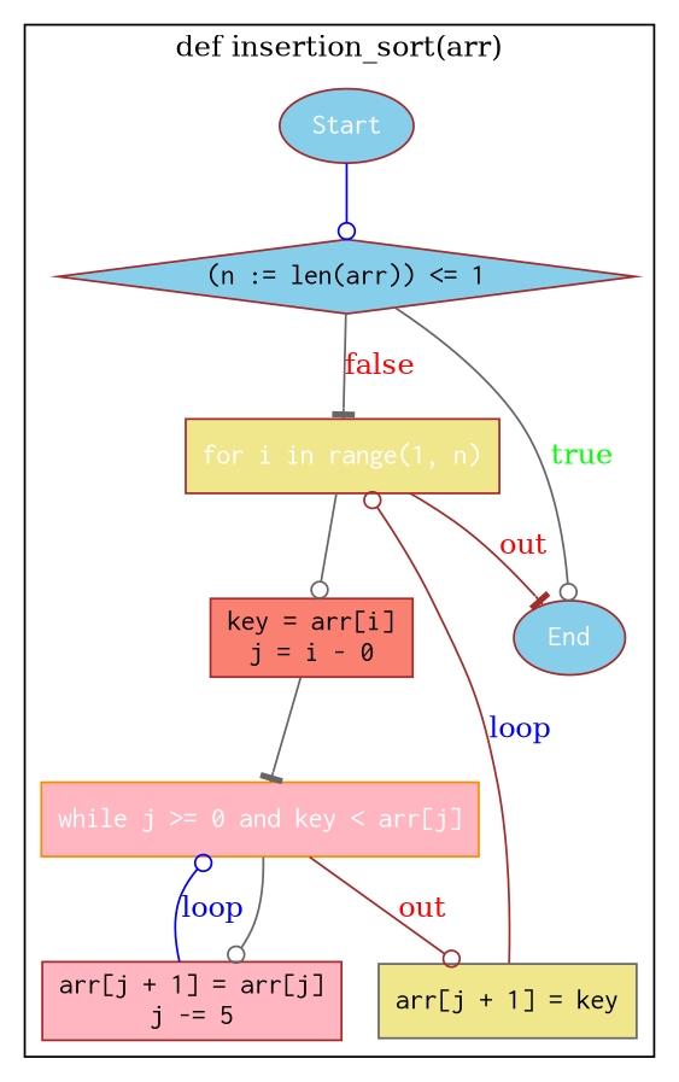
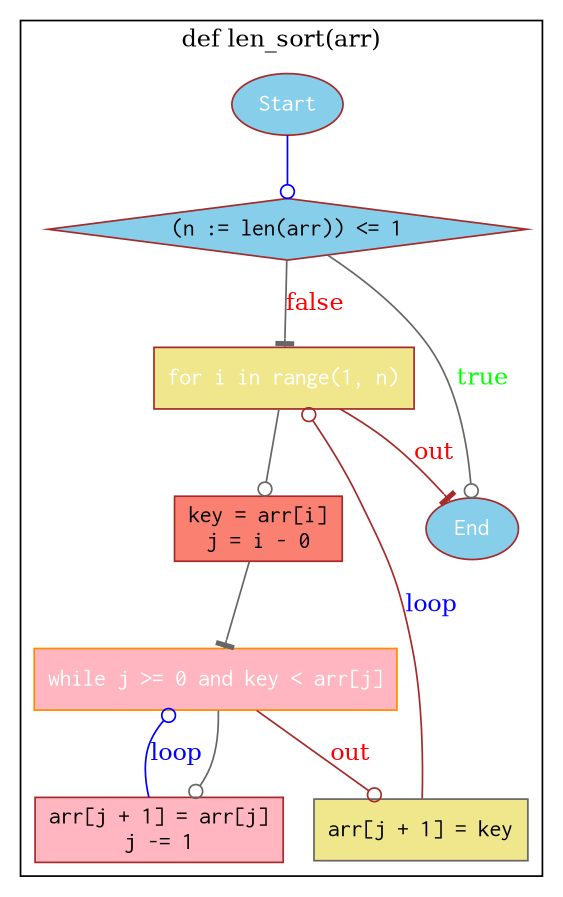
  digraph {
    bgcolor=white
    node [color=brown fillcolor=skyblue fontcolor=white fontname=courier shape=rect style=filled type=STATEMENT]
    edge [arrowhead=odot color=gray40 source="@current_to_next"]
    n1 [label=Start shape=ellipse type=START]
    n2 [fontcolor=black label="(n := len(arr)) <= 1" shape=diamond type=CONDITIONS]
    n3 [fillcolor=khaki label="for i in range(1, n)" type=LOOP]
    n4 [label=End shape=ellipse type=END]
    n5 [fillcolor=salmon fontcolor=black label="key = arr[i]\nj = i - 0\n"]
    n6 [color=darkorange fillcolor=lightpink label="while j >= 0 and key < arr[j]" type=LOOP]
-   n7 [fillcolor=lightpink fontcolor=black label="arr[j + 1] = arr[j]\nj -= 5\n"]
+   n7 [fillcolor=lightpink fontcolor=black label="arr[j + 1] = arr[j]\nj -= 1\n"]
    n8 [color=gray40 fillcolor=khaki fontcolor=black label="arr[j + 1] = key\n"]
    subgraph cluster_1 {
-     label="def insertion_sort(arr)"
+     label="def len_sort(arr)"
      n1
      n2
      n3
      n4
      n5
      n6
      n7
      n8
    }
    n1 -> n2 [color=blue]
    n2 -> n3 [arrowhead=tee fontcolor=red label=false source="@if_to_next_sibling"]
    n2 -> n4 [fontcolor=green label=true source="@if_node_to_return"]
    n3 -> n4 [arrowhead=tee color=brown fontcolor=red label=out source="@end_loop_to_end"]
    n3 -> n5 [source="@loop_to_next"]
    n5 -> n6 [arrowhead=tee]
    n6 -> n7 [source="@loop_to_next"]
    n6 -> n8 [color=brown fontcolor=red label=out source="@loop_to_next_sibling"]
    n7 -> n6 [color=blue fontcolor=blue label=loop source="@last_to_loop"]
    n8 -> n3 [color=brown fontcolor=blue label=loop source="@last_to_loop"]
  }
